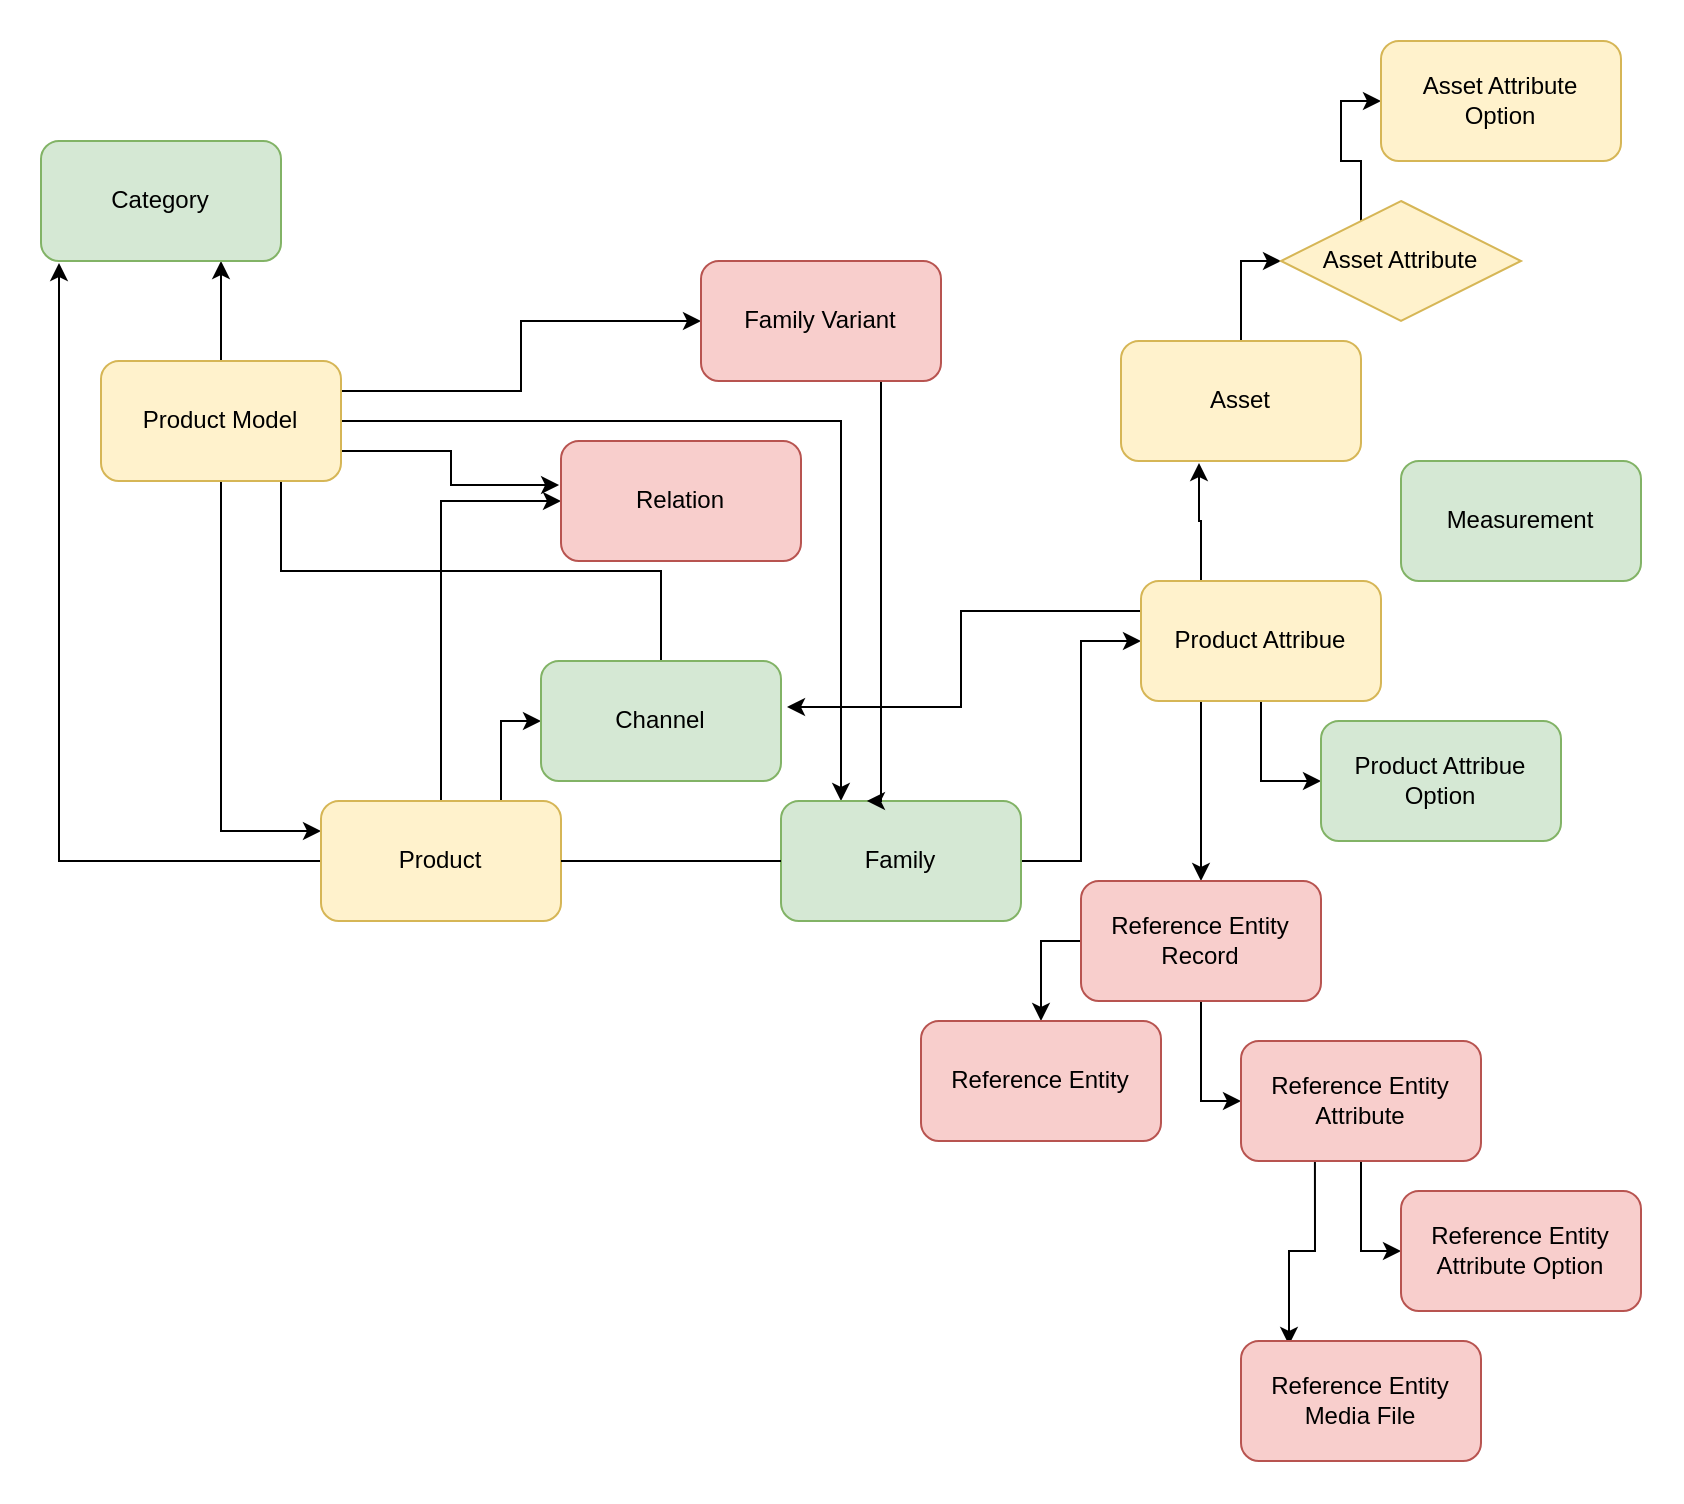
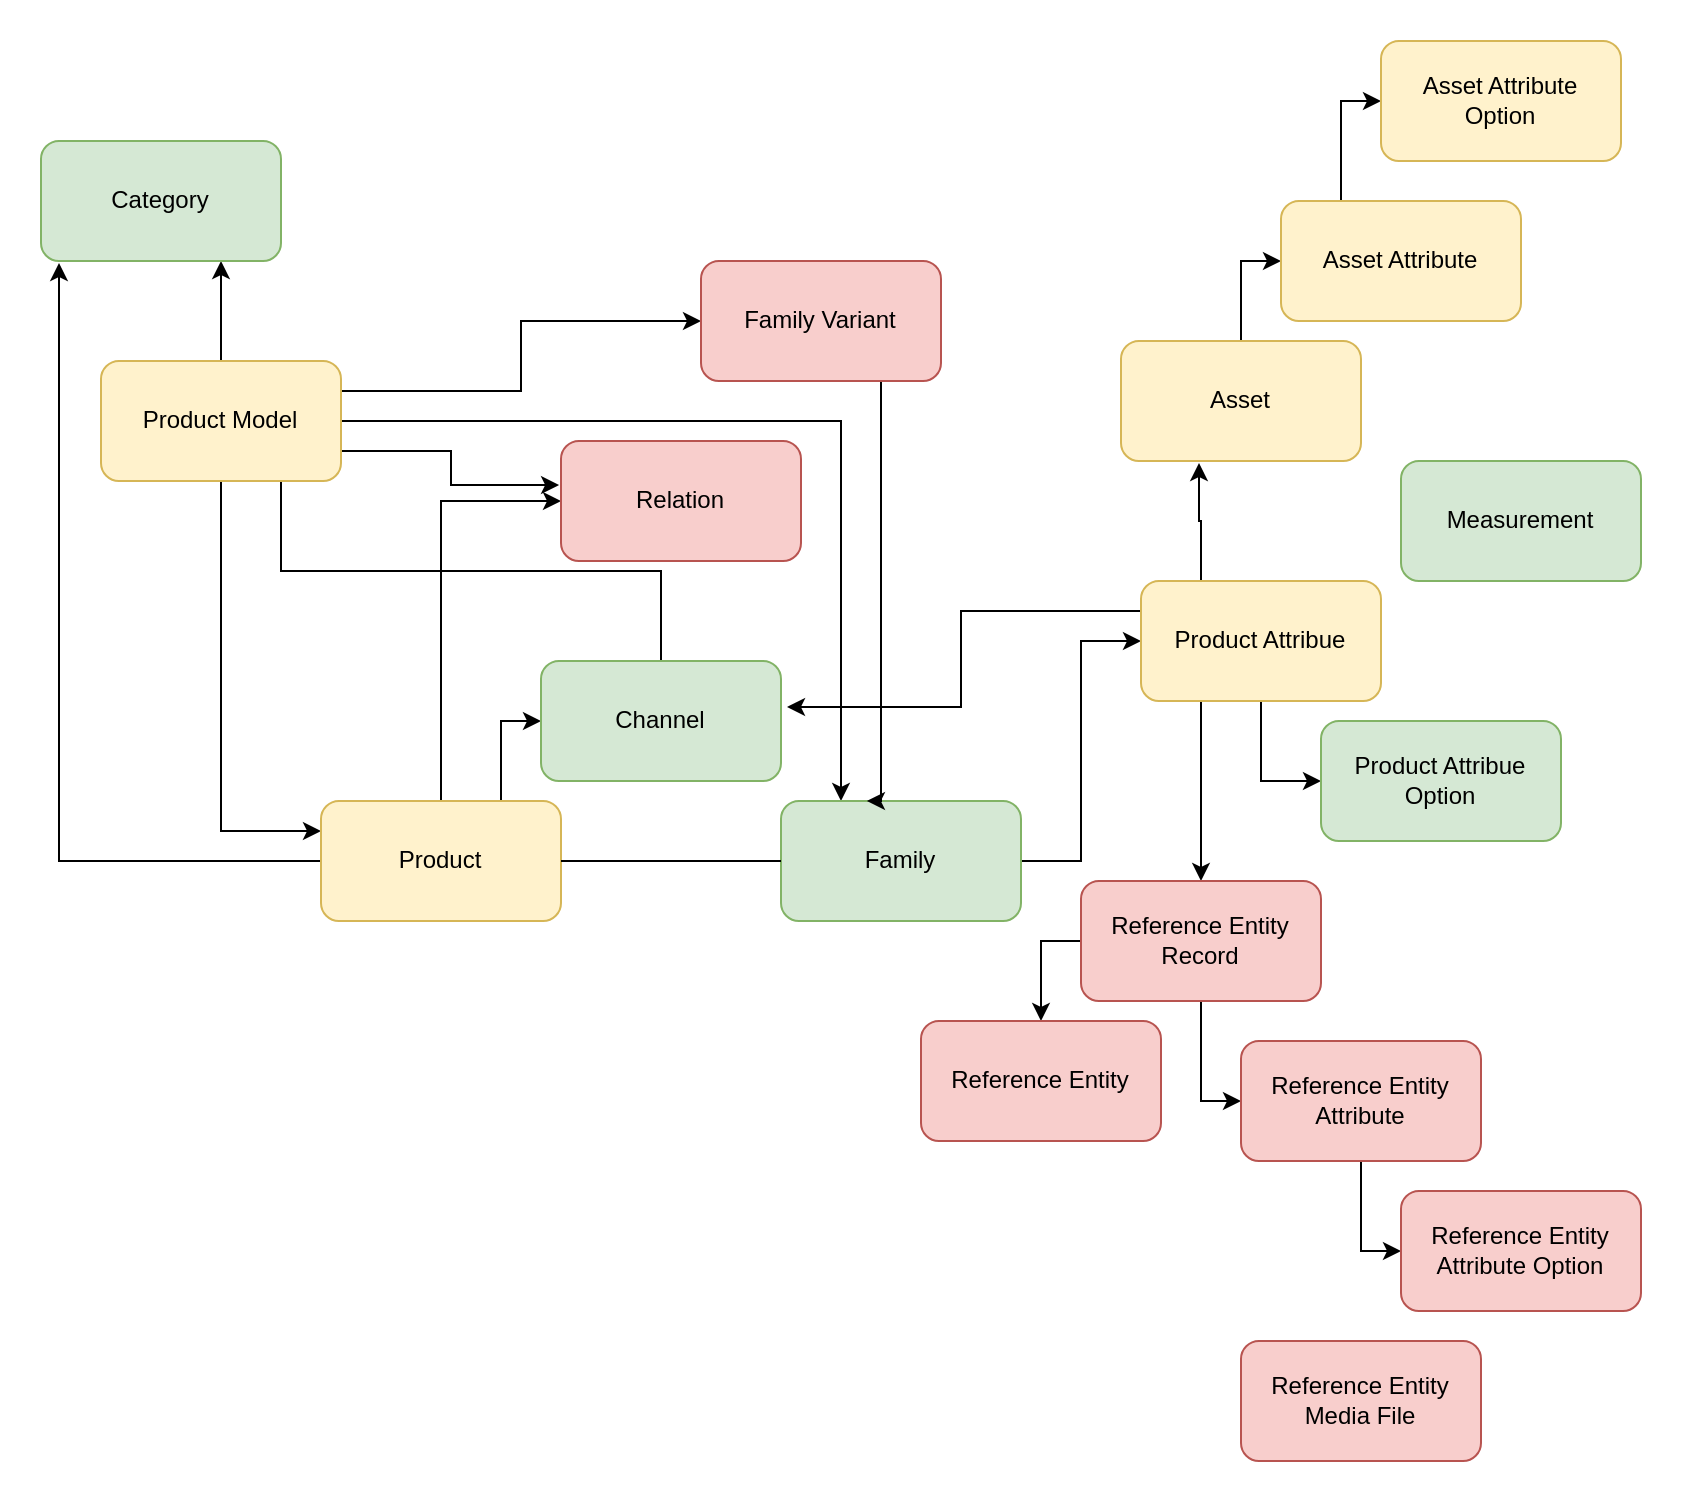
  <mxCell id="0" />
  <mxCell id="1" parent="0" />
  <mxCell id="2" style="edgeStyle=orthogonalEdgeStyle;rounded=0;orthogonalLoop=1;jettySize=auto;html=1;exitX=0.5;exitY=1;exitDx=0;exitDy=0;entryX=0;entryY=0.25;entryDx=0;entryDy=0;" edge="1" parent="1" source="8" target="13"><mxGeometry relative="1" as="geometry" /></mxCell>
  <mxCell id="3" style="edgeStyle=orthogonalEdgeStyle;rounded=0;orthogonalLoop=1;jettySize=auto;html=1;exitX=1;exitY=0.5;exitDx=0;exitDy=0;entryX=0.25;entryY=0;entryDx=0;entryDy=0;" edge="1" parent="1" source="8" target="20"><mxGeometry relative="1" as="geometry" /></mxCell>
  <mxCell id="4" style="edgeStyle=orthogonalEdgeStyle;rounded=0;orthogonalLoop=1;jettySize=auto;html=1;exitX=0.5;exitY=0;exitDx=0;exitDy=0;entryX=0.75;entryY=1;entryDx=0;entryDy=0;" edge="1" parent="1" source="8" target="33"><mxGeometry relative="1" as="geometry" /></mxCell>
  <mxCell id="5" style="edgeStyle=orthogonalEdgeStyle;rounded=0;orthogonalLoop=1;jettySize=auto;html=1;exitX=1;exitY=0.25;exitDx=0;exitDy=0;entryX=0;entryY=0.5;entryDx=0;entryDy=0;" edge="1" parent="1" source="8" target="35"><mxGeometry relative="1" as="geometry" /></mxCell>
  <mxCell id="6" style="edgeStyle=orthogonalEdgeStyle;rounded=0;orthogonalLoop=1;jettySize=auto;html=1;exitX=0.75;exitY=1;exitDx=0;exitDy=0;entryX=0.5;entryY=0;entryDx=0;entryDy=0;endArrow=none;" edge="1" parent="1" source="8" target="39"><mxGeometry relative="1" as="geometry" /></mxCell>
  <mxCell id="7" style="edgeStyle=orthogonalEdgeStyle;rounded=0;orthogonalLoop=1;jettySize=auto;html=1;exitX=1;exitY=0.75;exitDx=0;exitDy=0;entryX=-0.008;entryY=0.367;entryDx=0;entryDy=0;entryPerimeter=0;" edge="1" parent="1" source="8" target="41"><mxGeometry relative="1" as="geometry"><mxPoint x="260" y="245" as="targetPoint" /></mxGeometry></mxCell>
  <mxCell id="8" value="Product Model" style="rounded=1;whiteSpace=wrap;html=1;fillColor=#fff2cc;strokeColor=#d6b656;" vertex="1" parent="1"><mxGeometry x="50" y="180" width="120" height="60" as="geometry" /></mxCell>
  <mxCell id="9" style="edgeStyle=orthogonalEdgeStyle;rounded=0;orthogonalLoop=1;jettySize=auto;html=1;exitX=1;exitY=0.5;exitDx=0;exitDy=0;startArrow=none;entryX=0;entryY=0.5;entryDx=0;entryDy=0;" edge="1" parent="1" source="20" target="18"><mxGeometry relative="1" as="geometry"><mxPoint x="510" y="390" as="targetPoint" /></mxGeometry></mxCell>
  <mxCell id="10" style="edgeStyle=orthogonalEdgeStyle;rounded=0;orthogonalLoop=1;jettySize=auto;html=1;exitX=0;exitY=0.5;exitDx=0;exitDy=0;entryX=0.075;entryY=1.017;entryDx=0;entryDy=0;entryPerimeter=0;" edge="1" parent="1" source="13" target="33"><mxGeometry relative="1" as="geometry" /></mxCell>
  <mxCell id="11" style="edgeStyle=orthogonalEdgeStyle;rounded=0;orthogonalLoop=1;jettySize=auto;html=1;exitX=0.5;exitY=0;exitDx=0;exitDy=0;entryX=0;entryY=0.5;entryDx=0;entryDy=0;" edge="1" parent="1" source="13" target="41"><mxGeometry relative="1" as="geometry" /></mxCell>
  <mxCell id="12" style="edgeStyle=orthogonalEdgeStyle;rounded=0;orthogonalLoop=1;jettySize=auto;html=1;exitX=0.75;exitY=0;exitDx=0;exitDy=0;entryX=0;entryY=0.5;entryDx=0;entryDy=0;" edge="1" parent="1" source="13" target="39"><mxGeometry relative="1" as="geometry" /></mxCell>
  <mxCell id="13" value="Product" style="rounded=1;whiteSpace=wrap;html=1;fillColor=#fff2cc;strokeColor=#d6b656;" vertex="1" parent="1"><mxGeometry x="160" y="400" width="120" height="60" as="geometry" /></mxCell>
  <mxCell id="14" style="edgeStyle=orthogonalEdgeStyle;rounded=0;orthogonalLoop=1;jettySize=auto;html=1;exitX=0.5;exitY=1;exitDx=0;exitDy=0;entryX=0;entryY=0.5;entryDx=0;entryDy=0;" edge="1" parent="1" source="18" target="19"><mxGeometry relative="1" as="geometry" /></mxCell>
  <mxCell id="15" style="edgeStyle=orthogonalEdgeStyle;rounded=0;orthogonalLoop=1;jettySize=auto;html=1;exitX=0.25;exitY=1;exitDx=0;exitDy=0;entryX=0.5;entryY=0;entryDx=0;entryDy=0;" edge="1" parent="1" source="18" target="24"><mxGeometry relative="1" as="geometry" /></mxCell>
  <mxCell id="16" style="edgeStyle=orthogonalEdgeStyle;rounded=0;orthogonalLoop=1;jettySize=auto;html=1;exitX=0.25;exitY=0;exitDx=0;exitDy=0;entryX=0.325;entryY=1.017;entryDx=0;entryDy=0;entryPerimeter=0;" edge="1" parent="1" source="18" target="32"><mxGeometry relative="1" as="geometry" /></mxCell>
  <mxCell id="17" style="edgeStyle=orthogonalEdgeStyle;rounded=0;orthogonalLoop=1;jettySize=auto;html=1;exitX=0;exitY=0.25;exitDx=0;exitDy=0;entryX=1.025;entryY=0.383;entryDx=0;entryDy=0;entryPerimeter=0;" edge="1" parent="1" source="18" target="39"><mxGeometry relative="1" as="geometry" /></mxCell>
  <mxCell id="18" value="Product Attribue" style="rounded=1;whiteSpace=wrap;html=1;fillColor=#fff2cc;strokeColor=#d6b656;" vertex="1" parent="1"><mxGeometry x="570" y="290" width="120" height="60" as="geometry" /></mxCell>
  <mxCell id="19" value="Product Attribue Option" style="rounded=1;whiteSpace=wrap;html=1;fillColor=#d5e8d4;strokeColor=#82b366;" vertex="1" parent="1"><mxGeometry x="660" y="360" width="120" height="60" as="geometry" /></mxCell>
  <mxCell id="20" value="Family" style="rounded=1;whiteSpace=wrap;html=1;fillColor=#d5e8d4;strokeColor=#82b366;" vertex="1" parent="1"><mxGeometry x="390" y="400" width="120" height="60" as="geometry" /></mxCell>
  <mxCell id="21" value="" style="edgeStyle=orthogonalEdgeStyle;rounded=0;orthogonalLoop=1;jettySize=auto;html=1;exitX=1;exitY=0.5;exitDx=0;exitDy=0;entryX=0;entryY=0.5;entryDx=0;entryDy=0;endArrow=none;" edge="1" parent="1" source="13" target="20"><mxGeometry relative="1" as="geometry"><mxPoint x="290" y="320" as="sourcePoint" /><mxPoint x="570" y="320" as="targetPoint" /></mxGeometry></mxCell>
  <mxCell id="22" style="edgeStyle=orthogonalEdgeStyle;rounded=0;orthogonalLoop=1;jettySize=auto;html=1;exitX=0;exitY=0.5;exitDx=0;exitDy=0;" edge="1" parent="1" source="24" target="25"><mxGeometry relative="1" as="geometry" /></mxCell>
  <mxCell id="23" style="edgeStyle=orthogonalEdgeStyle;rounded=0;orthogonalLoop=1;jettySize=auto;html=1;exitX=0.5;exitY=1;exitDx=0;exitDy=0;entryX=0;entryY=0.5;entryDx=0;entryDy=0;" edge="1" parent="1" source="24" target="28"><mxGeometry relative="1" as="geometry" /></mxCell>
  <mxCell id="24" value="Reference Entity Record" style="rounded=1;whiteSpace=wrap;html=1;fillColor=#f8cecc;strokeColor=#b85450;" vertex="1" parent="1"><mxGeometry x="540" y="440" width="120" height="60" as="geometry" /></mxCell>
  <mxCell id="25" value="Reference Entity" style="rounded=1;whiteSpace=wrap;html=1;fillColor=#f8cecc;strokeColor=#b85450;" vertex="1" parent="1"><mxGeometry x="460" y="510" width="120" height="60" as="geometry" /></mxCell>
  <mxCell id="26" style="edgeStyle=orthogonalEdgeStyle;rounded=0;orthogonalLoop=1;jettySize=auto;html=1;exitX=0.5;exitY=1;exitDx=0;exitDy=0;entryX=0;entryY=0.5;entryDx=0;entryDy=0;" edge="1" parent="1" source="28" target="29"><mxGeometry relative="1" as="geometry" /></mxCell>
- <mxCell id="27" style="edgeStyle=orthogonalEdgeStyle;rounded=0;orthogonalLoop=1;jettySize=auto;html=1;exitX=0.308;exitY=1;exitDx=0;exitDy=0;entryX=0.2;entryY=0.033;entryDx=0;entryDy=0;entryPerimeter=0;exitPerimeter=0;" edge="1" parent="1" source="28" target="30"><mxGeometry relative="1" as="geometry" /></mxCell>
  <mxCell id="28" value="Reference Entity&lt;br&gt;Attribute" style="rounded=1;whiteSpace=wrap;html=1;fillColor=#f8cecc;strokeColor=#b85450;" vertex="1" parent="1"><mxGeometry x="620" y="520" width="120" height="60" as="geometry" /></mxCell>
  <mxCell id="29" value="Reference Entity&lt;br&gt;Attribute Option" style="rounded=1;whiteSpace=wrap;html=1;fillColor=#f8cecc;strokeColor=#b85450;" vertex="1" parent="1"><mxGeometry x="700" y="595" width="120" height="60" as="geometry" /></mxCell>
  <mxCell id="30" value="Reference Entity&lt;br&gt;Media File" style="rounded=1;whiteSpace=wrap;html=1;fillColor=#f8cecc;strokeColor=#b85450;" vertex="1" parent="1"><mxGeometry x="620" y="670" width="120" height="60" as="geometry" /></mxCell>
  <mxCell id="31" style="edgeStyle=orthogonalEdgeStyle;rounded=0;orthogonalLoop=1;jettySize=auto;html=1;exitX=0.5;exitY=0;exitDx=0;exitDy=0;entryX=0;entryY=0.5;entryDx=0;entryDy=0;" edge="1" parent="1" source="32" target="37"><mxGeometry relative="1" as="geometry" /></mxCell>
  <mxCell id="32" value="Asset" style="rounded=1;whiteSpace=wrap;html=1;fillColor=#fff2cc;strokeColor=#d6b656;" vertex="1" parent="1"><mxGeometry x="560" y="170" width="120" height="60" as="geometry" /></mxCell>
  <mxCell id="33" value="Category" style="rounded=1;whiteSpace=wrap;html=1;fillColor=#d5e8d4;strokeColor=#82b366;" vertex="1" parent="1"><mxGeometry x="20" y="70" width="120" height="60" as="geometry" /></mxCell>
  <mxCell id="34" style="edgeStyle=orthogonalEdgeStyle;rounded=0;orthogonalLoop=1;jettySize=auto;html=1;exitX=0.75;exitY=1;exitDx=0;exitDy=0;entryX=0.358;entryY=0;entryDx=0;entryDy=0;entryPerimeter=0;" edge="1" parent="1" source="35" target="20"><mxGeometry relative="1" as="geometry"><Array as="points"><mxPoint x="440" y="400" /></Array></mxGeometry></mxCell>
  <mxCell id="35" value="Family Variant" style="rounded=1;whiteSpace=wrap;html=1;fillColor=#f8cecc;strokeColor=#b85450;" vertex="1" parent="1"><mxGeometry x="350" y="130" width="120" height="60" as="geometry" /></mxCell>
  <mxCell id="36" style="edgeStyle=orthogonalEdgeStyle;rounded=0;orthogonalLoop=1;jettySize=auto;html=1;exitX=0.25;exitY=0;exitDx=0;exitDy=0;entryX=0;entryY=0.5;entryDx=0;entryDy=0;" edge="1" parent="1" source="37" target="38"><mxGeometry relative="1" as="geometry" /></mxCell>
- <mxCell id="37" value="Asset Attribute" style="rhombus;whiteSpace=wrap;html=1;fillColor=#fff2cc;strokeColor=#d6b656;" vertex="1" parent="1"><mxGeometry x="640" y="100" width="120" height="60" as="geometry" /></mxCell>
+ <mxCell id="37" value="Asset Attribute" style="rounded=1;whiteSpace=wrap;html=1;fillColor=#fff2cc;strokeColor=#d6b656;" vertex="1" parent="1"><mxGeometry x="640" y="100" width="120" height="60" as="geometry" /></mxCell>
  <mxCell id="38" value="Asset Attribute &lt;br&gt;Option" style="rounded=1;whiteSpace=wrap;html=1;fillColor=#fff2cc;strokeColor=#d6b656;" vertex="1" parent="1"><mxGeometry x="690" y="20" width="120" height="60" as="geometry" /></mxCell>
  <mxCell id="39" value="Channel" style="rounded=1;whiteSpace=wrap;html=1;fillColor=#d5e8d4;strokeColor=#82b366;" vertex="1" parent="1"><mxGeometry x="270" y="330" width="120" height="60" as="geometry" /></mxCell>
  <mxCell id="40" value="Measurement" style="rounded=1;whiteSpace=wrap;html=1;fillColor=#d5e8d4;strokeColor=#82b366;" vertex="1" parent="1"><mxGeometry x="700" y="230" width="120" height="60" as="geometry" /></mxCell>
  <mxCell id="41" value="Relation" style="rounded=1;whiteSpace=wrap;html=1;fillColor=#f8cecc;strokeColor=#b85450;" vertex="1" parent="1"><mxGeometry x="280" y="220" width="120" height="60" as="geometry" /></mxCell>
